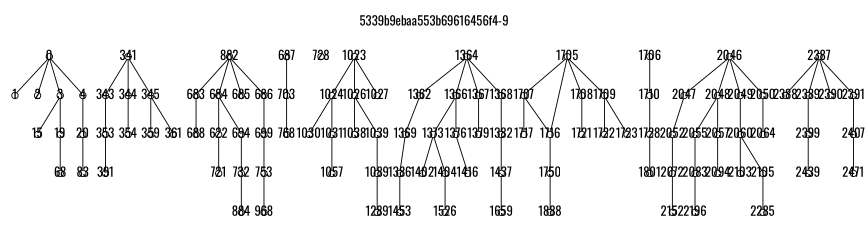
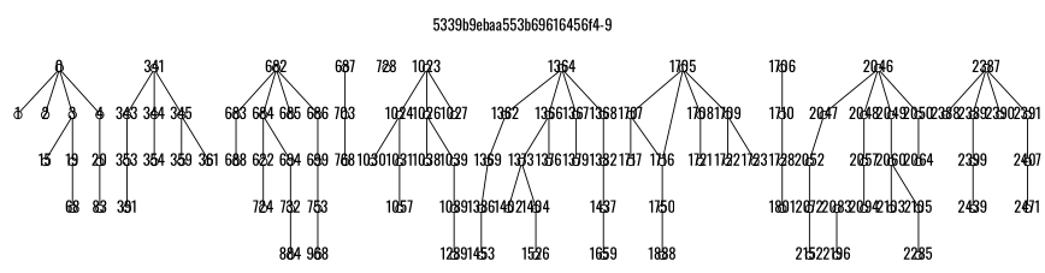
  strict graph {
    fontname=Oswald
    label="5339b9ebaa553b69616456f4-9"
    labelloc=t
    node [fixedsize=true fontname=Oswald shape=circle]
    edge [fontname=Oswald]
    0 [height=0.1 width=0.1]
    1 [height=0.1 width=0.1]
    2 [height=0.1 width=0.1]
    3 [height=0.1 width=0.1]
    4 [height=0.1 width=0.1]
    15 [height=0.1 width=0.1]
    n7 [height=0.1 label=19 width=0.1]
    20 [height=0.1 width=0.1]
    68 [height=0.1 width=0.1]
    83 [height=0.1 width=0.1]
    341 [height=0.1 width=0.1]
    343 [height=0.1 width=0.1]
    344 [height=0.1 width=0.1]
    345 [height=0.1 width=0.1]
    353 [height=0.1 width=0.1]
    354 [height=0.1 width=0.1]
    359 [height=0.1 width=0.1]
    361 [height=0.1 width=0.1]
    391 [height=0.1 width=0.1]
-   682 [height=0.1 width=0.1 label=882]
+   682 [height=0.1 width=0.1]
    683 [height=0.1 width=0.1]
    684 [height=0.1 width=0.1]
    685 [height=0.1 width=0.1]
    686 [height=0.1 width=0.1]
    688 [height=0.1 width=0.1]
    n26 [height=0.1 label=622 width=0.1]
    694 [height=0.1 width=0.1]
    699 [height=0.1 width=0.1]
    687 [height=0.1 width=0.1]
    703 [height=0.1 width=0.1]
-   724 [height=0.1 width=0.1 label=721]
+   724 [height=0.1 width=0.1]
    732 [height=0.1 width=0.1]
    753 [height=0.1 width=0.1]
    768 [height=0.1 width=0.1]
    884 [height=0.1 width=0.1]
    968 [height=0.1 width=0.1]
    728 [height=0.1 width=0.1]
    1023 [height=0.1 width=0.1]
    1024 [height=0.1 width=0.1]
    1026 [height=0.1 width=0.1]
    1027 [height=0.1 width=0.1]
    1030 [height=0.1 width=0.1]
    1031 [height=0.1 width=0.1]
    1038 [height=0.1 width=0.1]
    1039 [height=0.1 width=0.1]
    1057 [height=0.1 width=0.1]
    1089 [height=0.1 width=0.1]
    1289 [height=0.1 width=0.1]
    1364 [height=0.1 width=0.1]
    n50 [height=0.1 label=1362 width=0.1]
    1366 [height=0.1 width=0.1]
    1367 [height=0.1 width=0.1]
    1368 [height=0.1 width=0.1]
    1369 [height=0.1 width=0.1]
    1373 [height=0.1 width=0.1]
    1376 [height=0.1 width=0.1]
    1379 [height=0.1 width=0.1]
    1382 [height=0.1 width=0.1]
    1386 [height=0.1 width=0.1]
    1402 [height=0.1 width=0.1]
    1404 [height=0.1 width=0.1]
-   1416 [height=0.1 width=0.1]
    1437 [height=0.1 width=0.1]
    1453 [height=0.1 width=0.1]
    1526 [height=0.1 width=0.1]
    1659 [height=0.1 width=0.1]
    1705 [height=0.1 width=0.1]
    1707 [height=0.1 width=0.1]
    1708 [height=0.1 width=0.1]
    1709 [height=0.1 width=0.1]
    1716 [height=0.1 width=0.1]
    1706 [height=0.1 width=0.1]
    1710 [height=0.1 width=0.1]
    1717 [height=0.1 width=0.1]
    1721 [height=0.1 width=0.1]
    1722 [height=0.1 width=0.1]
    1723 [height=0.1 width=0.1]
    1728 [height=0.1 width=0.1]
    1750 [height=0.1 width=0.1]
    1801 [height=0.1 width=0.1]
    1888 [height=0.1 width=0.1]
    2046 [height=0.1 width=0.1]
    2047 [height=0.1 width=0.1]
    2048 [height=0.1 width=0.1]
    2049 [height=0.1 width=0.1]
    2050 [height=0.1 width=0.1]
    2052 [height=0.1 width=0.1]
-   2055 [height=0.1 width=0.1]
    2057 [height=0.1 width=0.1]
    2060 [height=0.1 width=0.1]
    2064 [height=0.1 width=0.1]
    2072 [height=0.1 width=0.1]
    2083 [height=0.1 width=0.1]
    2094 [height=0.1 width=0.1]
    2103 [height=0.1 width=0.1]
    2105 [height=0.1 width=0.1]
    2152 [height=0.1 width=0.1]
    2196 [height=0.1 width=0.1]
    2285 [height=0.1 width=0.1]
    2387 [height=0.1 width=0.1]
    2388 [height=0.1 width=0.1]
    2389 [height=0.1 width=0.1]
    2390 [height=0.1 width=0.1]
    2391 [height=0.1 width=0.1]
    2399 [height=0.1 width=0.1]
    2407 [height=0.1 width=0.1]
    2439 [height=0.1 width=0.1]
    2471 [height=0.1 width=0.1]
    0 -- 1
    0 -- 2
    0 -- 3
    0 -- 4
    3 -- 15
    3 -- n7
    4 -- 20
    n7 -- 68
    20 -- 83
    341 -- 343
    341 -- 344
    341 -- 345
    343 -- 353
    344 -- 354
    345 -- 359
    345 -- 361
    353 -- 391
    682 -- 683
    682 -- 684
    682 -- 685
    682 -- 686
    683 -- 688
    684 -- n26
    684 -- 694
    686 -- 699
    n26 -- 724
    694 -- 732
    699 -- 753
    687 -- 703
    703 -- 768
    732 -- 884
    753 -- 968
    1023 -- 1024
    1023 -- 1026
    1023 -- 1027
    1024 -- 1030
    1024 -- 1031
    1026 -- 1038
    1026 -- 1039
    1031 -- 1057
    1039 -- 1089
    1089 -- 1289
    1364 -- n50
    1364 -- 1366
    1364 -- 1367
    1364 -- 1368
    n50 -- 1369
    1366 -- 1373
    1366 -- 1376
    1367 -- 1379
    1368 -- 1382
    1369 -- 1386
    1373 -- 1402
    1373 -- 1404
-   1376 -- 1416
    1382 -- 1437
    1386 -- 1453
    1404 -- 1526
    1437 -- 1659
    1705 -- 1707
    1705 -- 1708
    1705 -- 1709
    1705 -- 1716
    1707 -- 1716
    1707 -- 1717
    1708 -- 1721
    1709 -- 1722
    1709 -- 1723
    1716 -- 1750
    1706 -- 1710
    1710 -- 1728
    1728 -- 1801
    1750 -- 1888
    2046 -- 2047
    2046 -- 2048
    2046 -- 2049
    2046 -- 2050
    2047 -- 2052
-   2048 -- 2055
    2048 -- 2057
    2049 -- 2060
    2050 -- 2064
    2052 -- 2072
-   2055 -- 2083
    2057 -- 2094
    2060 -- 2103
    2060 -- 2105
    2072 -- 2152
    2083 -- 2196
    2105 -- 2285
    2387 -- 2388
    2387 -- 2389
    2387 -- 2390
    2387 -- 2391
    2389 -- 2399
    2391 -- 2407
    2399 -- 2439
    2407 -- 2471
  }
